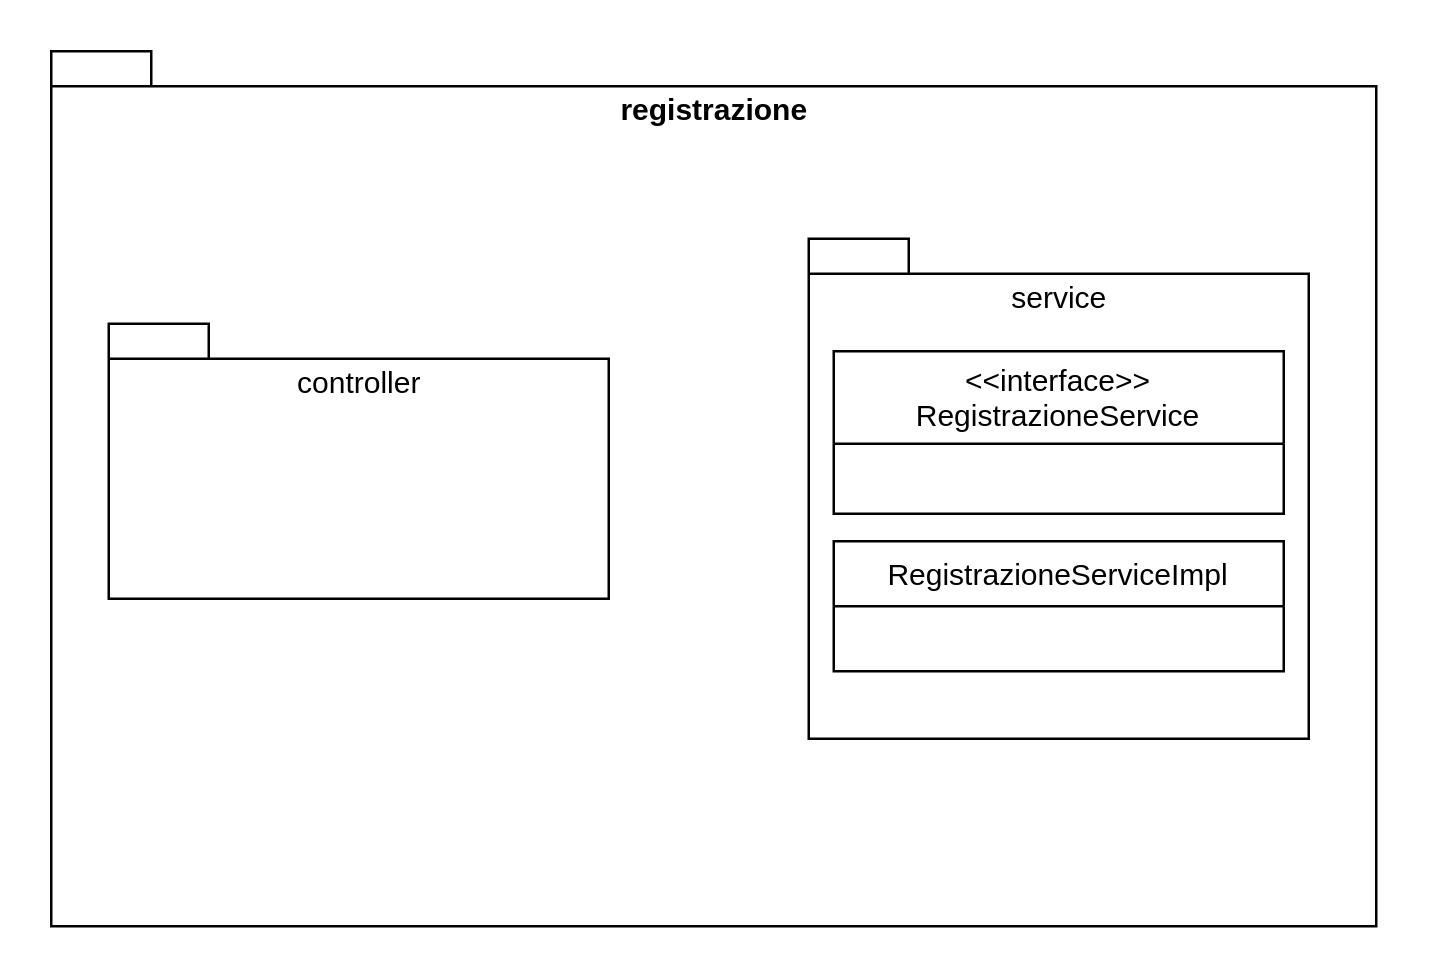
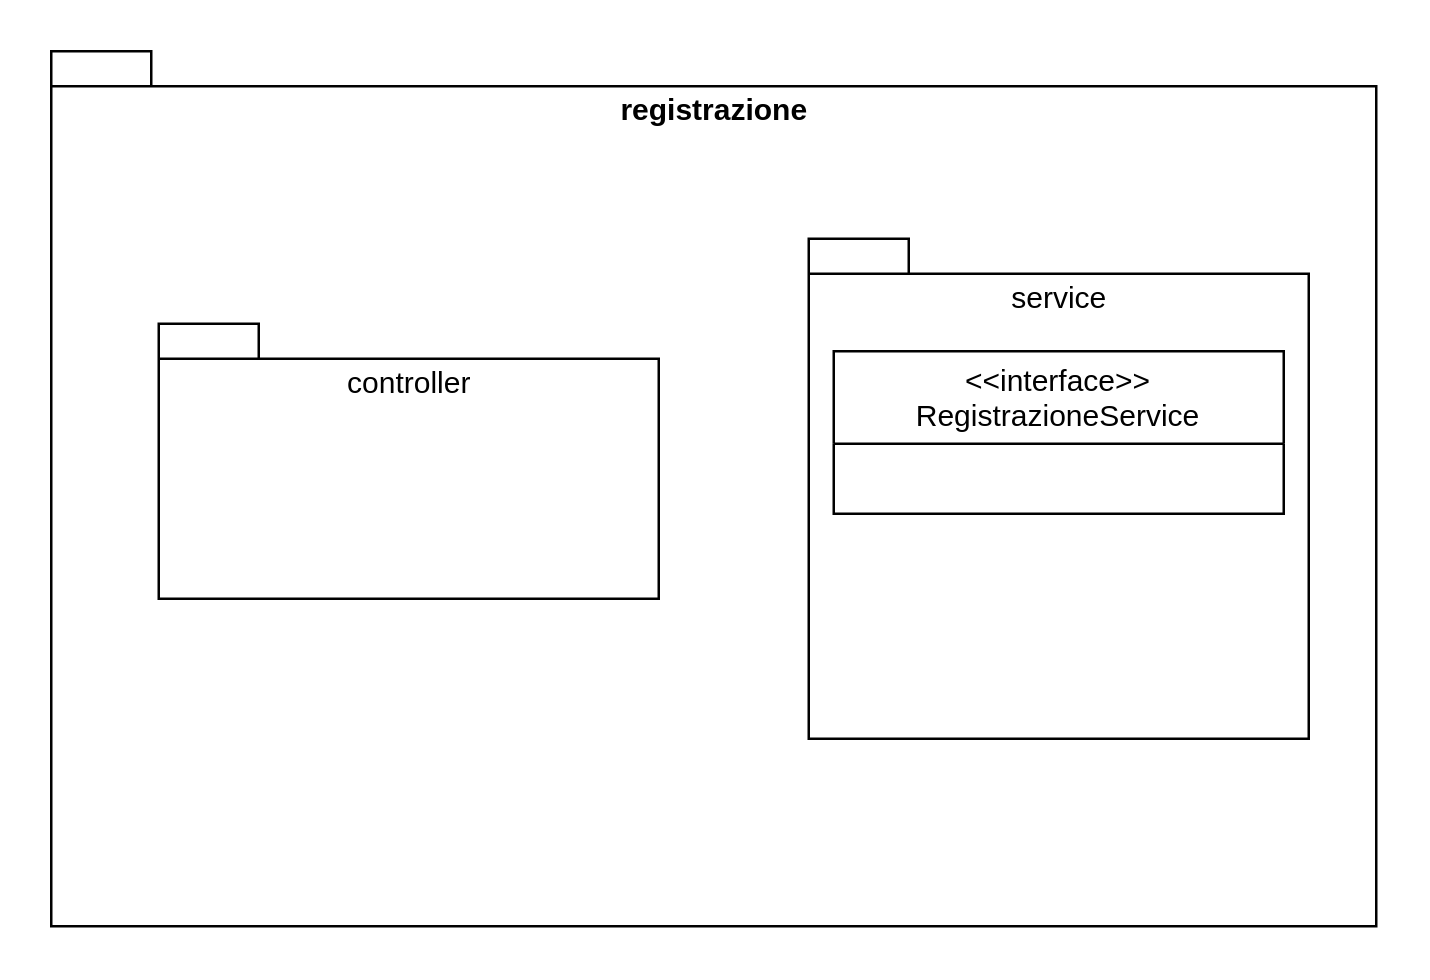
  <mxCell id="0" />
  <mxCell id="1" parent="0" />
  <mxCell id="2" value="registrazione" style="shape=folder;fontStyle=1;spacingTop=10;tabWidth=40;tabHeight=14;tabPosition=left;html=1;verticalAlign=top;" parent="1" vertex="1"><mxGeometry x="20" y="20" width="530" height="350" as="geometry" /></mxCell>
- <mxCell id="3" value="&lt;span style=&quot;font-weight: normal&quot;&gt;controller&lt;/span&gt;" style="shape=folder;fontStyle=1;spacingTop=10;tabWidth=40;tabHeight=14;tabPosition=left;html=1;verticalAlign=top;" parent="1" vertex="1"><mxGeometry x="43" y="129" width="200" height="110" as="geometry" /></mxCell>
+ <mxCell id="3" value="&lt;span style=&quot;font-weight: normal&quot;&gt;controller&lt;/span&gt;" style="shape=folder;fontStyle=1;spacingTop=10;tabWidth=40;tabHeight=14;tabPosition=left;html=1;verticalAlign=top;" parent="1" vertex="1"><mxGeometry x="63" y="129" width="200" height="110" as="geometry" /></mxCell>
  <mxCell id="4" value="&lt;span style=&quot;font-weight: normal&quot;&gt;service&lt;br&gt;&lt;/span&gt;" style="shape=folder;fontStyle=1;spacingTop=10;tabWidth=40;tabHeight=14;tabPosition=left;html=1;verticalAlign=top;" parent="1" vertex="1"><mxGeometry x="323" y="95" width="200" height="200" as="geometry" /></mxCell>
  <mxCell id="5" value="&lt;&lt;interface&gt;&gt;&#10;RegistrazioneService" style="swimlane;fontStyle=0;childLayout=stackLayout;horizontal=1;startSize=37;fillColor=none;horizontalStack=0;resizeParent=1;resizeParentMax=0;resizeLast=0;collapsible=1;marginBottom=0;" parent="1" vertex="1"><mxGeometry x="333" y="140" width="180" height="65" as="geometry" /></mxCell>
- <mxCell id="6" value="RegistrazioneServiceImpl" style="swimlane;fontStyle=0;childLayout=stackLayout;horizontal=1;startSize=26;fillColor=none;horizontalStack=0;resizeParent=1;resizeParentMax=0;resizeLast=0;collapsible=1;marginBottom=0;" parent="1" vertex="1"><mxGeometry x="333" y="216" width="180" height="52" as="geometry" /></mxCell>
